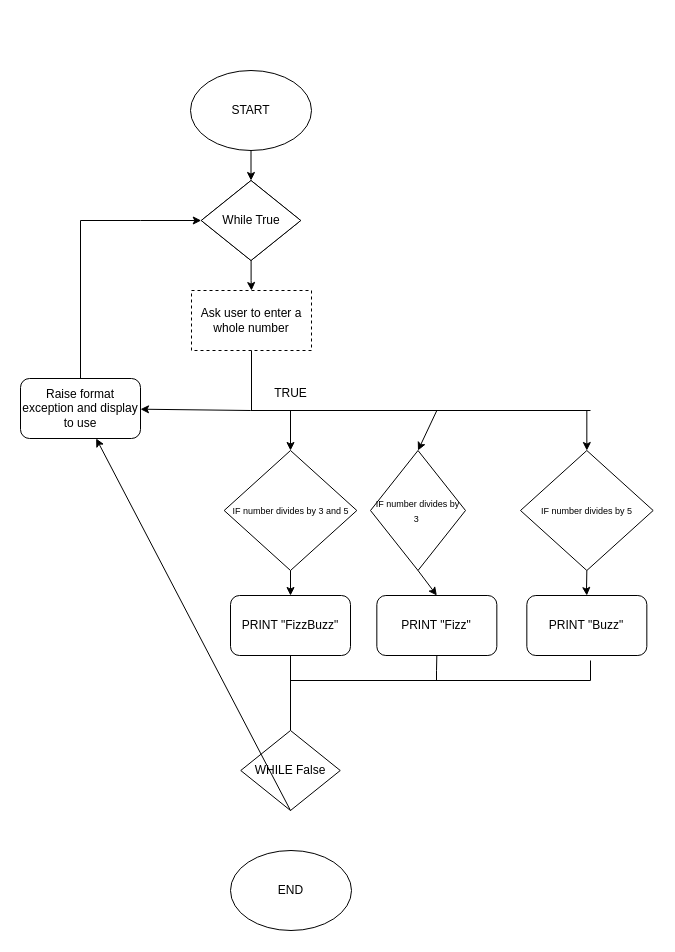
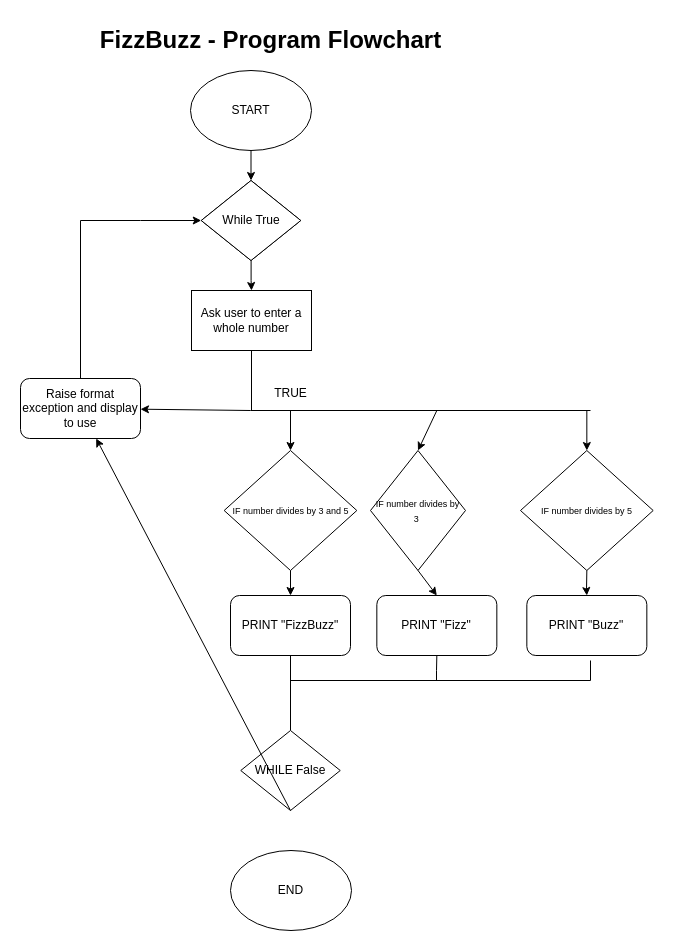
  <mxCell id="0" />
  <mxCell id="1" parent="0" />
+ <mxCell id="2" value="FizzBuzz - Program Flowchart" style="text;html=1;align=center;verticalAlign=middle;resizable=0;points=[];autosize=1;strokeColor=none;fillColor=none;fontSize=24;fontStyle=1" vertex="1" parent="1"><mxGeometry x="90" y="20" width="360" height="40" as="geometry" /></mxCell>
  <mxCell id="3" value="START" style="ellipse;whiteSpace=wrap;html=1;" vertex="1" parent="1"><mxGeometry x="190" y="70" width="121" height="80" as="geometry" /></mxCell>
  <mxCell id="4" value="" style="edgeStyle=orthogonalEdgeStyle;rounded=0;orthogonalLoop=1;jettySize=auto;html=1;" edge="1" parent="1" source="5" target="7"><mxGeometry relative="1" as="geometry" /></mxCell>
  <mxCell id="5" value="While TRUE" style="rhombus;whiteSpace=wrap;html=1;" vertex="1" parent="1"><mxGeometry x="200.75" y="180" width="99.5" height="80" as="geometry" /></mxCell>
  <mxCell id="6" value="" style="endArrow=classic;html=1;rounded=0;exitX=0.5;exitY=1;exitDx=0;exitDy=0;entryX=0.5;entryY=0;entryDx=0;entryDy=0;" edge="1" parent="1" source="3" target="5"><mxGeometry width="50" height="50" relative="1" as="geometry"><mxPoint x="240" y="430" as="sourcePoint" /><mxPoint x="290" y="380" as="targetPoint" /></mxGeometry></mxCell>
- <mxCell id="7" value="Ask user to enter a whole number" style="whiteSpace=wrap;html=1;dashed=1;" vertex="1" parent="1"><mxGeometry x="191" y="290" width="120" height="60" as="geometry" /></mxCell>
+ <mxCell id="7" value="Ask user to enter a whole number" style="whiteSpace=wrap;html=1;" vertex="1" parent="1"><mxGeometry x="191" y="290" width="120" height="60" as="geometry" /></mxCell>
  <mxCell id="8" value="" style="endArrow=none;html=1;rounded=0;entryX=0.5;entryY=1;entryDx=0;entryDy=0;" edge="1" parent="1" target="7"><mxGeometry width="50" height="50" relative="1" as="geometry"><mxPoint x="251" y="410" as="sourcePoint" /><mxPoint x="290" y="380" as="targetPoint" /></mxGeometry></mxCell>
  <mxCell id="9" value="" style="endArrow=classic;html=1;rounded=0;" edge="1" parent="1" target="10"><mxGeometry width="50" height="50" relative="1" as="geometry"><mxPoint x="250" y="410" as="sourcePoint" /><mxPoint x="170" y="410" as="targetPoint" /></mxGeometry></mxCell>
  <mxCell id="10" value="Raise format exception and display to use" style="rounded=1;whiteSpace=wrap;html=1;" vertex="1" parent="1"><mxGeometry x="20" y="378" width="120" height="60" as="geometry" /></mxCell>
  <mxCell id="11" value="" style="endArrow=none;html=1;rounded=0;exitX=0.5;exitY=0;exitDx=0;exitDy=0;" edge="1" parent="1" source="10"><mxGeometry width="50" height="50" relative="1" as="geometry"><mxPoint x="240" y="430" as="sourcePoint" /><mxPoint x="80" y="220" as="targetPoint" /></mxGeometry></mxCell>
  <mxCell id="12" value="" style="endArrow=classic;html=1;rounded=0;entryX=0;entryY=0.5;entryDx=0;entryDy=0;" edge="1" parent="1" target="5"><mxGeometry width="50" height="50" relative="1" as="geometry"><mxPoint x="80" y="220" as="sourcePoint" /><mxPoint x="290" y="380" as="targetPoint" /><Array as="points"><mxPoint x="140" y="220" /></Array></mxGeometry></mxCell>
  <mxCell id="13" value="TRUE" style="text;html=1;align=center;verticalAlign=middle;resizable=0;points=[];autosize=1;strokeColor=none;fillColor=none;" vertex="1" parent="1"><mxGeometry x="260" y="378" width="60" height="30" as="geometry" /></mxCell>
  <mxCell id="14" value="" style="endArrow=none;html=1;rounded=0;" edge="1" parent="1"><mxGeometry width="50" height="50" relative="1" as="geometry"><mxPoint x="250" y="410" as="sourcePoint" /><mxPoint x="590" y="410" as="targetPoint" /></mxGeometry></mxCell>
  <mxCell id="15" value="&lt;font style=&quot;font-size: 9px;&quot;&gt;IF number divides by 3 and 5&lt;/font&gt;&lt;div style=&quot;text-align: justify;&quot;&gt;&lt;/div&gt;" style="rhombus;whiteSpace=wrap;html=1;" vertex="1" parent="1"><mxGeometry x="223.66" y="450" width="132.68" height="120" as="geometry" /></mxCell>
  <mxCell id="16" value="" style="endArrow=classic;html=1;rounded=0;entryX=0.5;entryY=0;entryDx=0;entryDy=0;" edge="1" parent="1" target="15"><mxGeometry width="50" height="50" relative="1" as="geometry"><mxPoint x="290" y="410" as="sourcePoint" /><mxPoint x="300" y="390" as="targetPoint" /></mxGeometry></mxCell>
  <mxCell id="17" value="&lt;font style=&quot;font-size: 9px;&quot;&gt;IF number divides by 3&amp;nbsp;&lt;br&gt;&lt;/font&gt;&lt;div style=&quot;text-align: justify;&quot;&gt;&lt;/div&gt;" style="rhombus;whiteSpace=wrap;html=1;" vertex="1" parent="1"><mxGeometry x="370" y="450" width="95" height="120" as="geometry" /></mxCell>
  <mxCell id="18" value="" style="endArrow=classic;html=1;rounded=0;entryX=0.5;entryY=0;entryDx=0;entryDy=0;" edge="1" parent="1" target="17"><mxGeometry width="50" height="50" relative="1" as="geometry"><mxPoint x="436.34" y="410" as="sourcePoint" /><mxPoint x="446.34" y="390" as="targetPoint" /></mxGeometry></mxCell>
  <mxCell id="19" value="&lt;font style=&quot;font-size: 9px;&quot;&gt;IF number divides by 5&lt;/font&gt;&lt;div style=&quot;text-align: justify;&quot;&gt;&lt;/div&gt;" style="rhombus;whiteSpace=wrap;html=1;" vertex="1" parent="1"><mxGeometry x="520" y="450" width="132.68" height="120" as="geometry" /></mxCell>
  <mxCell id="20" value="" style="endArrow=classic;html=1;rounded=0;entryX=0.5;entryY=0;entryDx=0;entryDy=0;" edge="1" parent="1" target="19"><mxGeometry width="50" height="50" relative="1" as="geometry"><mxPoint x="586.34" y="410" as="sourcePoint" /><mxPoint x="596.34" y="390" as="targetPoint" /></mxGeometry></mxCell>
  <mxCell id="21" value="PRINT &quot;FizzBuzz&quot;" style="rounded=1;whiteSpace=wrap;html=1;" vertex="1" parent="1"><mxGeometry x="230" y="595" width="120" height="60" as="geometry" /></mxCell>
  <mxCell id="22" value="PRINT &quot;Fizz&quot;" style="rounded=1;whiteSpace=wrap;html=1;" vertex="1" parent="1"><mxGeometry x="376.34" y="595" width="120" height="60" as="geometry" /></mxCell>
  <mxCell id="23" value="PRINT &quot;Buzz&quot;" style="rounded=1;whiteSpace=wrap;html=1;" vertex="1" parent="1"><mxGeometry x="526.34" y="595" width="120" height="60" as="geometry" /></mxCell>
  <mxCell id="24" value="" style="endArrow=classic;html=1;rounded=0;exitX=0.5;exitY=1;exitDx=0;exitDy=0;entryX=0.5;entryY=0;entryDx=0;entryDy=0;" edge="1" parent="1" source="15" target="21"><mxGeometry width="50" height="50" relative="1" as="geometry"><mxPoint x="250" y="440" as="sourcePoint" /><mxPoint x="300" y="390" as="targetPoint" /></mxGeometry></mxCell>
  <mxCell id="25" value="" style="endArrow=classic;html=1;rounded=0;exitX=0.5;exitY=1;exitDx=0;exitDy=0;entryX=0.5;entryY=0;entryDx=0;entryDy=0;" edge="1" parent="1" source="17" target="22"><mxGeometry width="50" height="50" relative="1" as="geometry"><mxPoint x="250" y="440" as="sourcePoint" /><mxPoint x="436" y="590" as="targetPoint" /></mxGeometry></mxCell>
  <mxCell id="26" value="" style="endArrow=classic;html=1;rounded=0;exitX=0.5;exitY=1;exitDx=0;exitDy=0;entryX=0.5;entryY=0;entryDx=0;entryDy=0;" edge="1" parent="1" source="19" target="23"><mxGeometry width="50" height="50" relative="1" as="geometry"><mxPoint x="250" y="440" as="sourcePoint" /><mxPoint x="586" y="610" as="targetPoint" /><Array as="points"><mxPoint x="586" y="590" /></Array></mxGeometry></mxCell>
  <mxCell id="27" value="" style="endArrow=none;html=1;rounded=0;exitX=0.5;exitY=1;exitDx=0;exitDy=0;" edge="1" parent="1" source="21"><mxGeometry width="50" height="50" relative="1" as="geometry"><mxPoint x="260" y="438" as="sourcePoint" /><mxPoint x="290" y="730" as="targetPoint" /></mxGeometry></mxCell>
  <mxCell id="28" value="" style="endArrow=none;html=1;rounded=0;" edge="1" parent="1"><mxGeometry width="50" height="50" relative="1" as="geometry"><mxPoint x="290" y="680" as="sourcePoint" /><mxPoint x="590" y="680" as="targetPoint" /></mxGeometry></mxCell>
  <mxCell id="29" value="" style="endArrow=none;html=1;rounded=0;exitX=0.5;exitY=1;exitDx=0;exitDy=0;" edge="1" parent="1" source="22"><mxGeometry width="50" height="50" relative="1" as="geometry"><mxPoint x="250" y="440" as="sourcePoint" /><mxPoint x="436" y="680" as="targetPoint" /><Array as="points"><mxPoint x="436" y="670" /></Array></mxGeometry></mxCell>
  <mxCell id="30" value="" style="endArrow=none;html=1;rounded=0;" edge="1" parent="1"><mxGeometry width="50" height="50" relative="1" as="geometry"><mxPoint x="590" y="660" as="sourcePoint" /><mxPoint x="590" y="680" as="targetPoint" /></mxGeometry></mxCell>
  <mxCell id="31" value="While True" style="rhombus;whiteSpace=wrap;html=1;" vertex="1" parent="1"><mxGeometry x="200.75" y="180" width="99.5" height="80" as="geometry" /></mxCell>
  <mxCell id="32" value="WHILE False" style="rhombus;whiteSpace=wrap;html=1;" vertex="1" parent="1"><mxGeometry x="240.25" y="730" width="99.5" height="80" as="geometry" /></mxCell>
  <mxCell id="33" value="END" style="ellipse;whiteSpace=wrap;html=1;" vertex="1" parent="1"><mxGeometry x="230" y="850" width="121" height="80" as="geometry" /></mxCell>
  <mxCell id="34" value="" style="endArrow=classic;html=1;rounded=0;exitX=0.5;exitY=1;exitDx=0;exitDy=0;" edge="1" parent="1" source="32" target="10"><mxGeometry width="50" height="50" relative="1" as="geometry"><mxPoint x="250" y="710" as="sourcePoint" /><mxPoint x="300" y="660" as="targetPoint" /></mxGeometry></mxCell>
